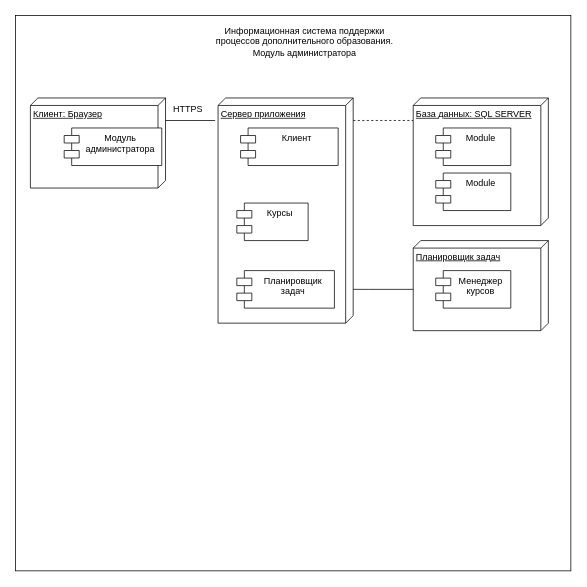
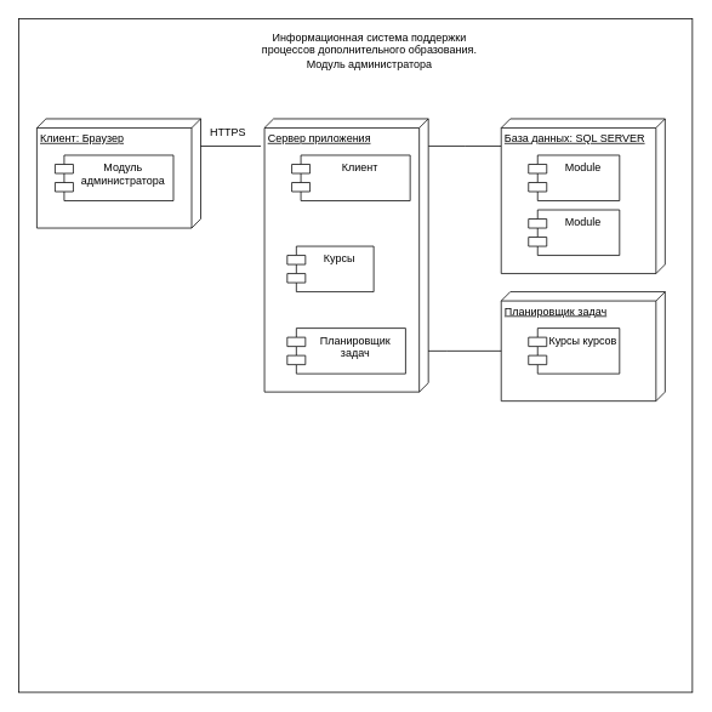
  <mxCell id="0" />
  <mxCell id="1" parent="0" />
  <mxCell id="2" value="" style="whiteSpace=wrap;html=1;aspect=fixed;" vertex="1" parent="1"><mxGeometry x="20" y="20" width="740" height="740" as="geometry" /></mxCell>
  <mxCell id="3" value="Клиент: Браузер" style="verticalAlign=top;align=left;spacingTop=8;spacingLeft=2;spacingRight=12;shape=cube;size=10;direction=south;fontStyle=4;html=1;whiteSpace=wrap;" vertex="1" parent="1"><mxGeometry x="40" y="130" width="180" height="120" as="geometry" /></mxCell>
- <mxCell id="4" value="Модуль администратора" style="shape=module;align=left;spacingLeft=20;align=center;verticalAlign=top;whiteSpace=wrap;html=1;" vertex="1" parent="1"><mxGeometry x="85" y="170" width="130" height="50" as="geometry" /></mxCell>
- <mxCell id="5" style="edgeStyle=orthogonalEdgeStyle;rounded=0;orthogonalLoop=1;jettySize=auto;html=1;endArrow=none;endFill=0;dashed=1;" edge="1" parent="1" source="6" target="12"><mxGeometry relative="1" as="geometry"><Array as="points"><mxPoint x="510" y="160" /><mxPoint x="510" y="160" /></Array></mxGeometry></mxCell>
+ <mxCell id="4" value="Модуль администратора" style="shape=module;align=left;spacingLeft=20;align=center;verticalAlign=top;whiteSpace=wrap;html=1;" vertex="1" parent="1"><mxGeometry x="60" y="170" width="130" height="50" as="geometry" /></mxCell>
+ <mxCell id="5" style="edgeStyle=orthogonalEdgeStyle;rounded=0;orthogonalLoop=1;jettySize=auto;html=1;endArrow=none;endFill=0;" edge="1" parent="1" source="6" target="12"><mxGeometry relative="1" as="geometry"><Array as="points"><mxPoint x="510" y="160" /><mxPoint x="510" y="160" /></Array></mxGeometry></mxCell>
  <mxCell id="6" value="Сервер приложения" style="verticalAlign=top;align=left;spacingTop=8;spacingLeft=2;spacingRight=12;shape=cube;size=10;direction=south;fontStyle=4;html=1;whiteSpace=wrap;" vertex="1" parent="1"><mxGeometry x="290" y="130" width="180" height="300" as="geometry" /></mxCell>
  <mxCell id="7" value="Планировщик задач" style="shape=module;align=left;spacingLeft=20;align=center;verticalAlign=top;whiteSpace=wrap;html=1;" vertex="1" parent="1"><mxGeometry x="315" y="360" width="130" height="50" as="geometry" /></mxCell>
  <mxCell id="8" value="Курсы" style="shape=module;align=left;spacingLeft=20;align=center;verticalAlign=top;whiteSpace=wrap;html=1;" vertex="1" parent="1"><mxGeometry x="315" y="270" width="95" height="50" as="geometry" /></mxCell>
  <mxCell id="9" value="Клиент&lt;div&gt;&lt;br/&gt;&lt;/div&gt;" style="shape=module;align=left;spacingLeft=20;align=center;verticalAlign=top;whiteSpace=wrap;html=1;" vertex="1" parent="1"><mxGeometry x="320" y="170" width="130" height="50" as="geometry" /></mxCell>
  <mxCell id="10" style="edgeStyle=orthogonalEdgeStyle;rounded=0;orthogonalLoop=1;jettySize=auto;html=1;entryX=0.261;entryY=1.022;entryDx=0;entryDy=0;entryPerimeter=0;endArrow=none;endFill=0;" edge="1" parent="1"><mxGeometry relative="1" as="geometry"><mxPoint x="220" y="160.03" as="sourcePoint" /><mxPoint x="286.04" y="160.03" as="targetPoint" /></mxGeometry></mxCell>
  <mxCell id="11" value="HTTPS" style="text;html=1;align=center;verticalAlign=middle;whiteSpace=wrap;rounded=0;" vertex="1" parent="1"><mxGeometry x="220" y="130" width="60" height="30" as="geometry" /></mxCell>
  <mxCell id="12" value="База данных: SQL SERVER" style="verticalAlign=top;align=left;spacingTop=8;spacingLeft=2;spacingRight=12;shape=cube;size=10;direction=south;fontStyle=4;html=1;whiteSpace=wrap;" vertex="1" parent="1"><mxGeometry x="550" y="130" width="180" height="170" as="geometry" /></mxCell>
  <mxCell id="13" value="Module" style="shape=module;align=left;spacingLeft=20;align=center;verticalAlign=top;whiteSpace=wrap;html=1;" vertex="1" parent="1"><mxGeometry x="580" y="170" width="100" height="50" as="geometry" /></mxCell>
  <mxCell id="14" value="Module" style="shape=module;align=left;spacingLeft=20;align=center;verticalAlign=top;whiteSpace=wrap;html=1;" vertex="1" parent="1"><mxGeometry x="580" y="230" width="100" height="50" as="geometry" /></mxCell>
  <mxCell id="15" value="Планировщик задач" style="verticalAlign=top;align=left;spacingTop=8;spacingLeft=2;spacingRight=12;shape=cube;size=10;direction=south;fontStyle=4;html=1;whiteSpace=wrap;" vertex="1" parent="1"><mxGeometry x="550" y="320" width="180" height="120" as="geometry" /></mxCell>
- <mxCell id="16" value="Менеджер курсов" style="shape=module;align=left;spacingLeft=20;align=center;verticalAlign=top;whiteSpace=wrap;html=1;" vertex="1" parent="1"><mxGeometry x="580" y="360" width="100" height="50" as="geometry" /></mxCell>
+ <mxCell id="16" value="Курсы курсов" style="shape=module;align=left;spacingLeft=20;align=center;verticalAlign=top;whiteSpace=wrap;html=1;" vertex="1" parent="1"><mxGeometry x="580" y="360" width="100" height="50" as="geometry" /></mxCell>
  <mxCell id="17" style="edgeStyle=orthogonalEdgeStyle;rounded=0;orthogonalLoop=1;jettySize=auto;html=1;entryX=0;entryY=0;entryDx=65;entryDy=180;entryPerimeter=0;endArrow=none;endFill=0;" edge="1" parent="1" source="6" target="15"><mxGeometry relative="1" as="geometry"><Array as="points"><mxPoint x="490" y="385" /><mxPoint x="490" y="385" /></Array></mxGeometry></mxCell>
  <mxCell id="18" value="Информационная система поддержки процессов дополнительного образования. Модуль администратора" style="text;html=1;align=center;verticalAlign=middle;whiteSpace=wrap;rounded=0;" vertex="1" parent="1"><mxGeometry x="267.5" y="40" width="275" height="30" as="geometry" /></mxCell>
